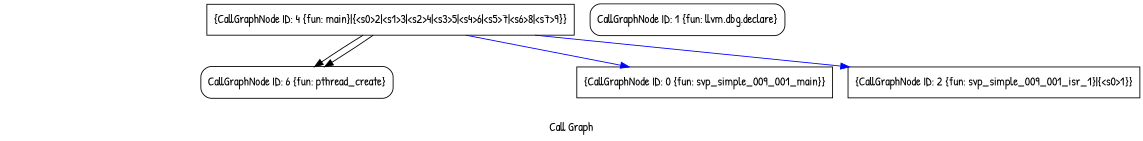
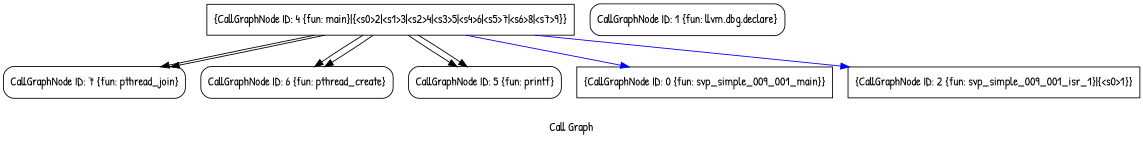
  digraph {
    fontname="Patrick Hand"
    label="Call Graph"
    node [fontname="Patrick Hand" shape=Mrecord]
    edge [color=black fontname="Patrick Hand"]
+   n1 [label="{CallGraphNode ID: 7 \{fun: pthread_join\}}"]
    n2 [label="{CallGraphNode ID: 6 \{fun: pthread_create\}}"]
+   n3 [label="{CallGraphNode ID: 5 \{fun: printf\}}"]
    n4 [label="{CallGraphNode ID: 4 \{fun: main\}|{<s0>2|<s1>3|<s2>4|<s3>5|<s4>6|<s5>7|<s6>8|<s7>9}}" shape=box]
    n5 [label="{CallGraphNode ID: 0 \{fun: svp_simple_009_001_main\}}" shape=box]
    n6 [label="{CallGraphNode ID: 2 \{fun: svp_simple_009_001_isr_1\}|{<s0>1}}" shape=box]
    n7 [label="{CallGraphNode ID: 1 \{fun: llvm.dbg.declare\}}"]
+   n4 -> n1 [tailport=s3]
+   n4 -> n1 [tailport=s4]
    n4 -> n2 [tailport=s1]
    n4 -> n2 [tailport=s2]
+   n4 -> n3 [tailport=s0]
+   n4 -> n3 [tailport=s5]
    n4 -> n5 [color=blue tailport=s6]
    n4 -> n6 [color=blue tailport=s7]
  }
